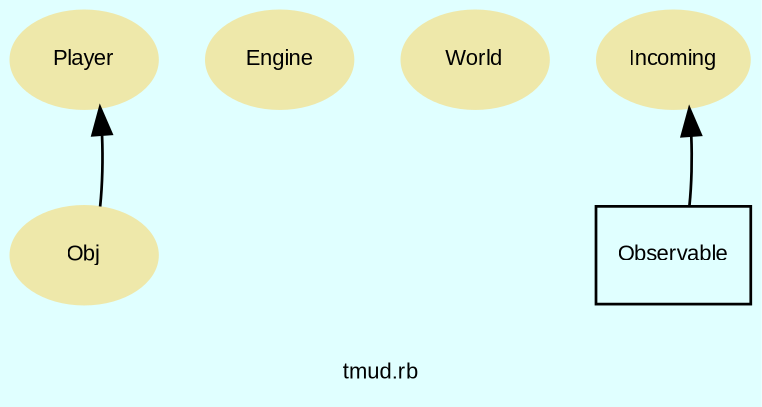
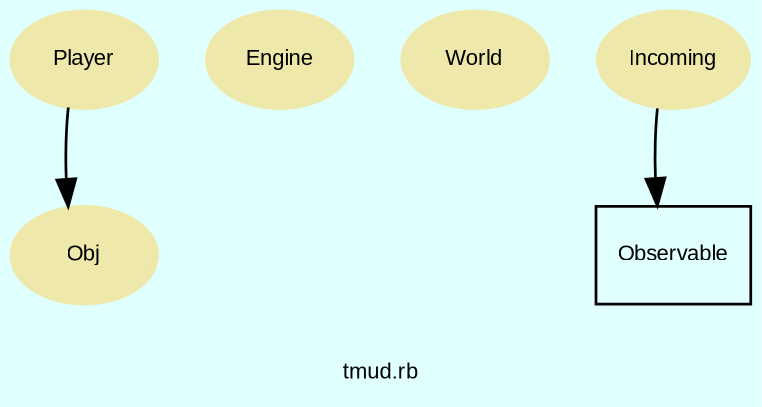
  digraph {
    bgcolor=lightcyan1
    compound=true
    fontname=Arial
    fontsize=8
    label="tmud.rb"
    node [color=palegoldenrod fontcolor=black fontname=Arial fontsize=8 shape=ellipse style=filled]
    n1 [label=Player]
    n2 [label=Obj]
    n3 [label=Engine]
    n4 [label=World]
    n5 [label=Incoming]
    n6 [color=black label=Observable shape=box fontcolor="" style=""]
-   n2 -> n1
-   n6 -> n5
+   n1 -> n2
+   n5 -> n6
  }
